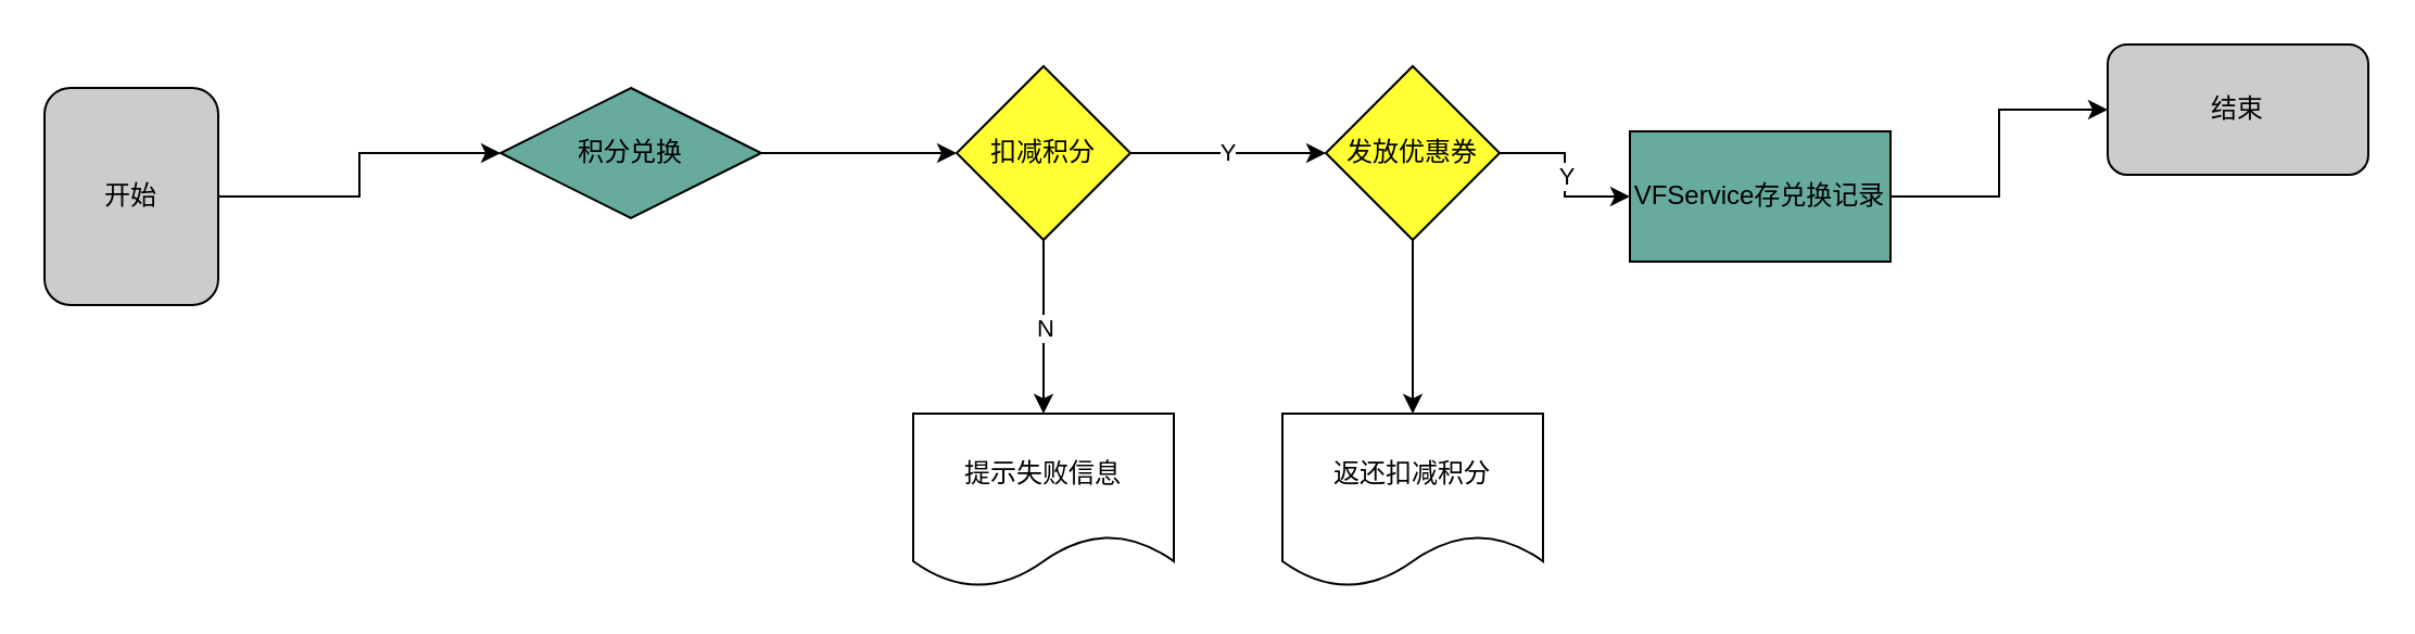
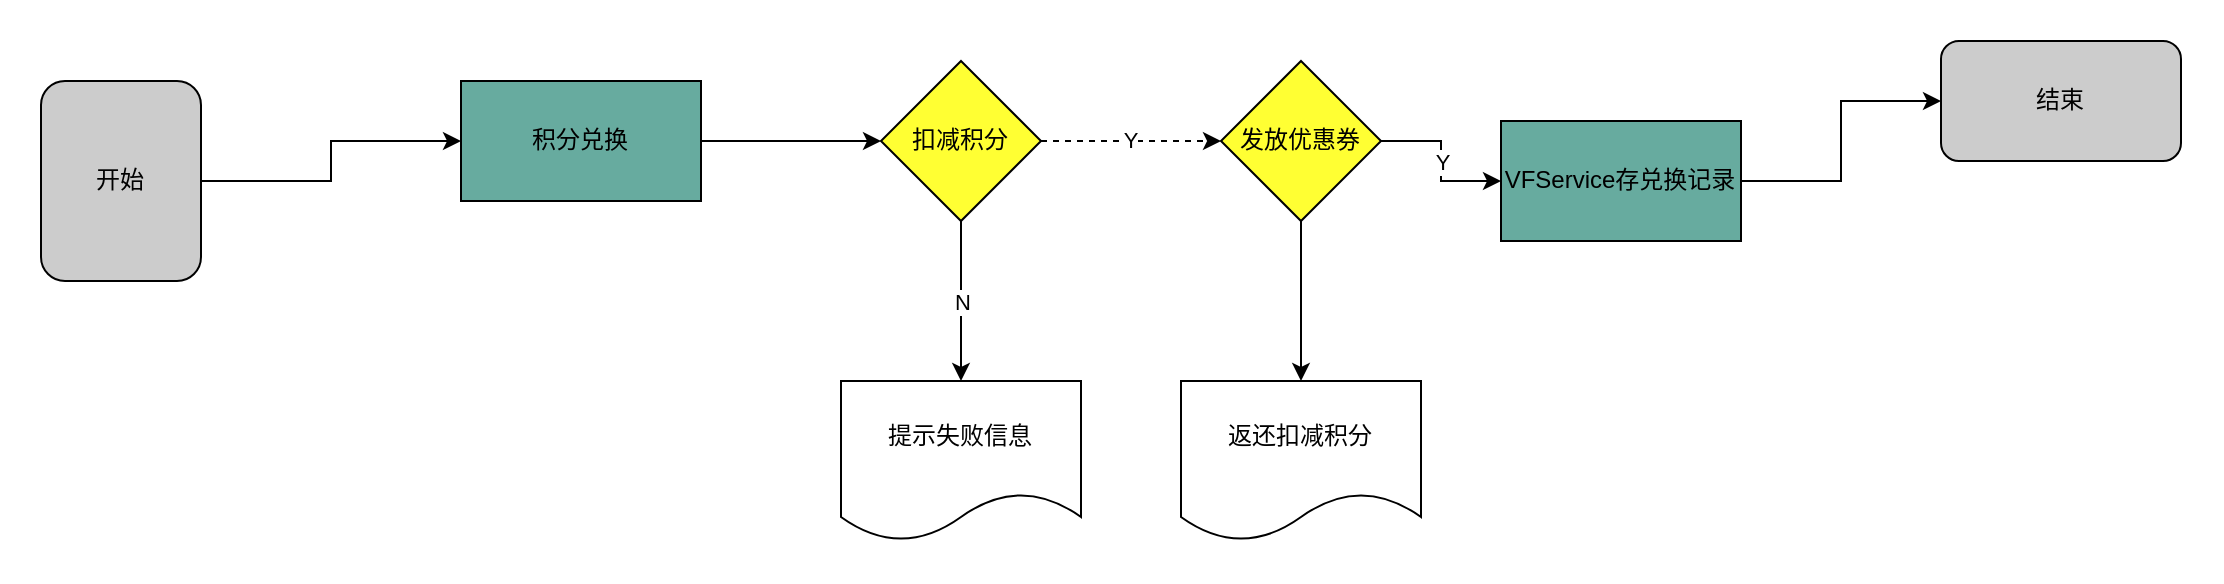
  <mxCell id="0" />
  <mxCell id="1" parent="0" />
  <mxCell id="2" value="" style="edgeStyle=orthogonalEdgeStyle;rounded=0;orthogonalLoop=1;jettySize=auto;html=1;spacingTop=0;spacingLeft=0;" edge="1" parent="1" source="3" target="5"><mxGeometry relative="1" as="geometry" /></mxCell>
  <mxCell id="3" value="开始" style="rounded=1;whiteSpace=wrap;html=1;spacingTop=0;spacingLeft=0;fillColor=#CCCCCC;" vertex="1" parent="1"><mxGeometry x="20" y="40" width="80" height="100" as="geometry" /></mxCell>
  <mxCell id="4" value="" style="edgeStyle=orthogonalEdgeStyle;rounded=0;orthogonalLoop=1;jettySize=auto;html=1;spacingTop=0;spacingLeft=0;" edge="1" parent="1" source="5" target="9"><mxGeometry relative="1" as="geometry" /></mxCell>
- <mxCell id="5" value="积分兑换" style="rhombus;whiteSpace=wrap;html=1;fillColor=#67AB9F;spacingTop=0;spacingLeft=0;" vertex="1" parent="1"><mxGeometry x="230" y="40" width="120" height="60" as="geometry" /></mxCell>
- <mxCell id="6" value="Y" style="edgeStyle=orthogonalEdgeStyle;rounded=0;orthogonalLoop=1;jettySize=auto;html=1;spacingTop=0;spacingLeft=0;" edge="1" parent="1" source="9" target="13"><mxGeometry relative="1" as="geometry" /></mxCell>
+ <mxCell id="5" value="积分兑换" style="rounded=0;whiteSpace=wrap;html=1;fillColor=#67AB9F;spacingTop=0;spacingLeft=0;" vertex="1" parent="1"><mxGeometry x="230" y="40" width="120" height="60" as="geometry" /></mxCell>
+ <mxCell id="6" value="Y" style="edgeStyle=orthogonalEdgeStyle;rounded=0;orthogonalLoop=1;jettySize=auto;html=1;spacingTop=0;spacingLeft=0;dashed=1;" edge="1" parent="1" source="9" target="13"><mxGeometry relative="1" as="geometry" /></mxCell>
  <mxCell id="7" value="" style="edgeStyle=orthogonalEdgeStyle;rounded=0;orthogonalLoop=1;jettySize=auto;html=1;" edge="1" parent="1" source="9" target="18"><mxGeometry relative="1" as="geometry" /></mxCell>
  <mxCell id="8" value="N" style="edgeLabel;html=1;align=center;verticalAlign=middle;resizable=0;points=[];spacingTop=0;spacingLeft=0;" vertex="1" connectable="0" parent="7"><mxGeometry relative="1" as="geometry"><mxPoint as="offset" /></mxGeometry></mxCell>
  <mxCell id="9" value="扣减积分" style="rhombus;whiteSpace=wrap;html=1;rounded=0;spacingTop=0;spacingLeft=0;fillColor=#FFFF33;" vertex="1" parent="1"><mxGeometry x="440" y="30" width="80" height="80" as="geometry" /></mxCell>
  <mxCell id="10" value="" style="edgeStyle=orthogonalEdgeStyle;rounded=0;orthogonalLoop=1;jettySize=auto;html=1;spacingTop=0;spacingLeft=0;" edge="1" parent="1" source="13" target="15"><mxGeometry relative="1" as="geometry" /></mxCell>
  <mxCell id="11" value="Y" style="edgeLabel;html=1;align=center;verticalAlign=middle;resizable=0;points=[];spacingTop=0;spacingLeft=0;" vertex="1" connectable="0" parent="10"><mxGeometry relative="1" as="geometry"><mxPoint as="offset" /></mxGeometry></mxCell>
  <mxCell id="12" value="" style="edgeStyle=orthogonalEdgeStyle;rounded=0;orthogonalLoop=1;jettySize=auto;html=1;" edge="1" parent="1" source="13" target="17"><mxGeometry relative="1" as="geometry" /></mxCell>
  <mxCell id="13" value="发放优惠券" style="rhombus;whiteSpace=wrap;html=1;rounded=0;spacingTop=0;spacingLeft=0;fillColor=#FFFF33;" vertex="1" parent="1"><mxGeometry x="610" y="30" width="80" height="80" as="geometry" /></mxCell>
  <mxCell id="14" style="edgeStyle=orthogonalEdgeStyle;rounded=0;orthogonalLoop=1;jettySize=auto;html=1;exitX=1;exitY=0.5;exitDx=0;exitDy=0;entryX=0;entryY=0.5;entryDx=0;entryDy=0;spacingTop=0;spacingLeft=0;" edge="1" parent="1" source="15" target="16"><mxGeometry relative="1" as="geometry" /></mxCell>
  <mxCell id="15" value="VFService存兑换记录" style="whiteSpace=wrap;html=1;rounded=0;fillColor=#67AB9F;spacingTop=0;spacingLeft=0;" vertex="1" parent="1"><mxGeometry x="750" y="60" width="120" height="60" as="geometry" /></mxCell>
  <mxCell id="16" value="结束" style="rounded=1;whiteSpace=wrap;html=1;spacingTop=0;spacingLeft=0;fillColor=#CCCCCC;" vertex="1" parent="1"><mxGeometry x="970" y="20" width="120" height="60" as="geometry" /></mxCell>
  <mxCell id="17" value="返还扣减积分" style="shape=document;whiteSpace=wrap;html=1;boundedLbl=1;rounded=0;" vertex="1" parent="1"><mxGeometry x="590" y="190" width="120" height="80" as="geometry" /></mxCell>
  <mxCell id="18" value="提示失败信息" style="shape=document;whiteSpace=wrap;html=1;boundedLbl=1;rounded=0;" vertex="1" parent="1"><mxGeometry x="420" y="190" width="120" height="80" as="geometry" /></mxCell>
